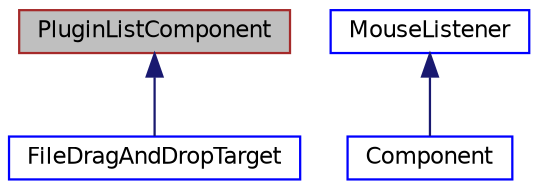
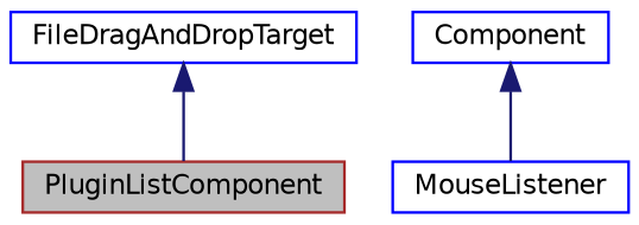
  digraph {
    node [color=blue fontname=Helvetica fontsize=10 shape=record]
    edge [color=midnightblue dir=back fontname=Helvetica fontsize=10 labelfontname=Helvetica labelfontsize=10 style=solid]
    n1 [color=brown fillcolor=grey75 fontcolor=black height=0.2 label=PluginListComponent style=filled width=0.4]
    n2 [height=0.2 label=Component width=0.4]
    n3 [height=0.2 label=MouseListener width=0.4]
    n4 [height=0.2 label=FileDragAndDropTarget width=0.4]
-   n3 -> n2
-   n1 -> n4
+   n2 -> n3
+   n4 -> n1
  }
